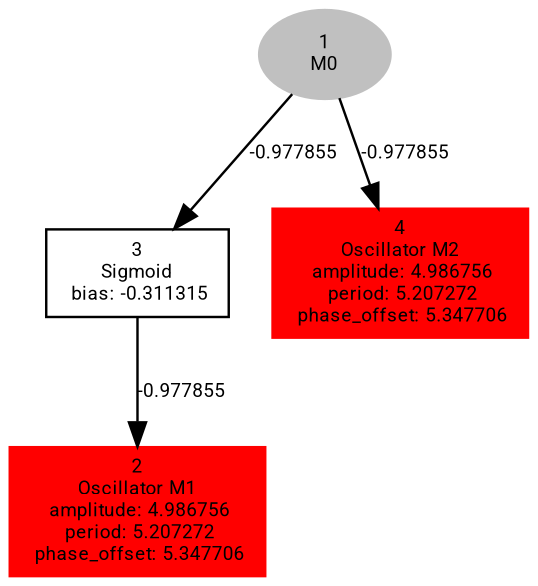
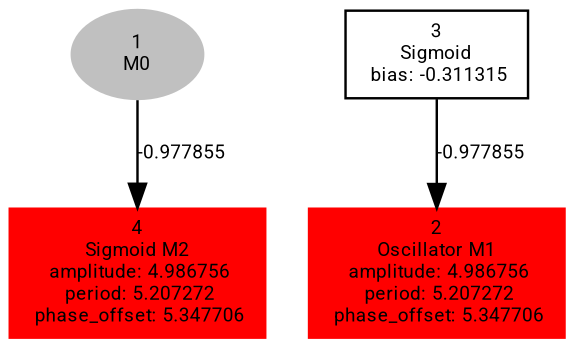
  digraph {
    fontname=Roboto
    forcelabels=true
    node [color=red fontname=Roboto fontsize=8 style=filled shape=box]
    edge [fontname=Roboto fontsize=8]
    n1 [color=grey label=<1<BR/>M0> shape=""]
    n2 [label=<3<BR/>Sigmoid<BR/> bias: -0.311315> color="" style=""]
-   n3 [label=<4<BR />Oscillator M2<BR /> amplitude: 4.986756<BR /> period: 5.207272<BR /> phase_offset: 5.347706>]
+   n3 [label=<4<BR />Sigmoid M2<BR /> amplitude: 4.986756<BR /> period: 5.207272<BR /> phase_offset: 5.347706>]
    n4 [label=<2<BR />Oscillator M1<BR /> amplitude: 4.986756<BR /> period: 5.207272<BR /> phase_offset: 5.347706>]
-   n1 -> n2 [label="-0.977855 "]
    n1 -> n3 [label="-0.977855 "]
    n2 -> n4 [label="-0.977855 "]
  }
